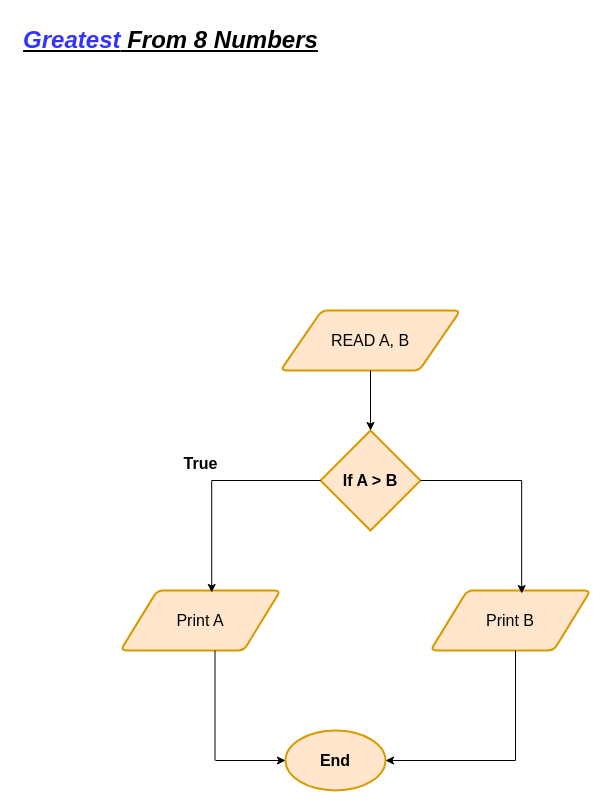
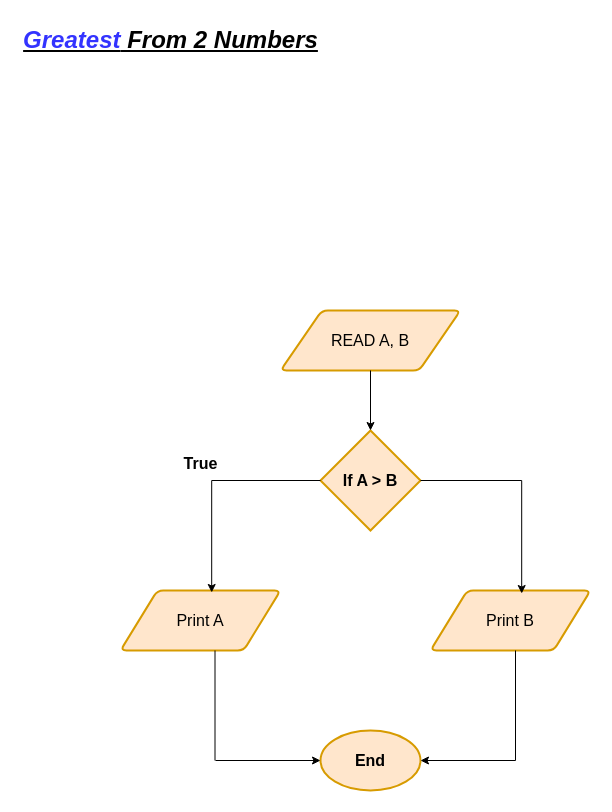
  <mxCell id="0" />
  <mxCell id="1" parent="0" />
  <mxCell id="2" value="READ A, B" style="shape=parallelogram;html=1;strokeWidth=2;perimeter=parallelogramPerimeter;whiteSpace=wrap;rounded=1;arcSize=12;size=0.23;fillColor=#ffe6cc;strokeColor=#d79b00;fontSize=16;" vertex="1" parent="1"><mxGeometry x="280" y="310" width="180" height="60" as="geometry" /></mxCell>
  <mxCell id="3" value="If A &amp;gt; B" style="strokeWidth=2;html=1;shape=mxgraph.flowchart.decision;whiteSpace=wrap;fillColor=#ffe6cc;strokeColor=#d79b00;fontSize=16;fontStyle=1" vertex="1" parent="1"><mxGeometry x="320" y="430" width="100" height="100" as="geometry" /></mxCell>
  <mxCell id="4" value="Print A" style="shape=parallelogram;html=1;strokeWidth=2;perimeter=parallelogramPerimeter;whiteSpace=wrap;rounded=1;arcSize=12;size=0.23;fillColor=#ffe6cc;strokeColor=#d79b00;fontSize=16;" vertex="1" parent="1"><mxGeometry x="120" y="590" width="160" height="60" as="geometry" /></mxCell>
  <mxCell id="5" value="Print B" style="shape=parallelogram;html=1;strokeWidth=2;perimeter=parallelogramPerimeter;whiteSpace=wrap;rounded=1;arcSize=12;size=0.23;fillColor=#ffe6cc;strokeColor=#d79b00;fontSize=16;" vertex="1" parent="1"><mxGeometry x="430" y="590" width="160" height="60" as="geometry" /></mxCell>
- <mxCell id="6" value="End" style="strokeWidth=2;html=1;shape=mxgraph.flowchart.start_1;whiteSpace=wrap;fillColor=#ffe6cc;strokeColor=#d79b00;fontSize=16;fontStyle=1" vertex="1" parent="1"><mxGeometry x="285" y="730" width="100" height="60" as="geometry" /></mxCell>
+ <mxCell id="6" value="End" style="strokeWidth=2;html=1;shape=mxgraph.flowchart.start_1;whiteSpace=wrap;fillColor=#ffe6cc;strokeColor=#d79b00;fontSize=16;fontStyle=1" vertex="1" parent="1"><mxGeometry x="320" y="730" width="100" height="60" as="geometry" /></mxCell>
  <mxCell id="7" style="edgeStyle=orthogonalEdgeStyle;rounded=0;orthogonalLoop=1;jettySize=auto;html=1;entryX=0.5;entryY=0;entryDx=0;entryDy=0;entryPerimeter=0;fontSize=16;" edge="1" parent="1" source="2" target="3"><mxGeometry relative="1" as="geometry" /></mxCell>
  <mxCell id="8" style="edgeStyle=orthogonalEdgeStyle;rounded=0;orthogonalLoop=1;jettySize=auto;html=1;entryX=0.57;entryY=0.033;entryDx=0;entryDy=0;entryPerimeter=0;fontSize=16;" edge="1" parent="1" source="3" target="4"><mxGeometry relative="1" as="geometry" /></mxCell>
  <mxCell id="9" style="edgeStyle=orthogonalEdgeStyle;rounded=0;orthogonalLoop=1;jettySize=auto;html=1;entryX=0.57;entryY=0.05;entryDx=0;entryDy=0;entryPerimeter=0;fontSize=16;" edge="1" parent="1" source="3" target="5"><mxGeometry relative="1" as="geometry" /></mxCell>
  <mxCell id="10" value="" style="endArrow=none;html=1;rounded=0;fontSize=16;" edge="1" parent="1"><mxGeometry width="50" height="50" relative="1" as="geometry"><mxPoint x="214.5" y="760" as="sourcePoint" /><mxPoint x="214.5" y="650" as="targetPoint" /></mxGeometry></mxCell>
  <mxCell id="11" value="" style="endArrow=none;html=1;rounded=0;fontSize=16;" edge="1" parent="1"><mxGeometry width="50" height="50" relative="1" as="geometry"><mxPoint x="515" y="760" as="sourcePoint" /><mxPoint x="515" y="650" as="targetPoint" /></mxGeometry></mxCell>
  <mxCell id="12" value="" style="endArrow=classic;html=1;rounded=0;entryX=0;entryY=0.5;entryDx=0;entryDy=0;entryPerimeter=0;fontSize=16;" edge="1" parent="1" target="6"><mxGeometry width="50" height="50" relative="1" as="geometry"><mxPoint x="215" y="760" as="sourcePoint" /><mxPoint x="265" y="710" as="targetPoint" /></mxGeometry></mxCell>
  <mxCell id="13" value="" style="endArrow=classic;html=1;rounded=0;entryX=1;entryY=0.5;entryDx=0;entryDy=0;entryPerimeter=0;fontSize=16;" edge="1" parent="1" target="6"><mxGeometry width="50" height="50" relative="1" as="geometry"><mxPoint x="515" y="760" as="sourcePoint" /><mxPoint x="565" y="710" as="targetPoint" /></mxGeometry></mxCell>
  <mxCell id="14" value="True" style="text;html=1;align=center;verticalAlign=middle;resizable=0;points=[];autosize=1;strokeColor=none;fillColor=none;fontSize=16;fontStyle=1" vertex="1" parent="1"><mxGeometry x="170" y="448" width="60" height="30" as="geometry" /></mxCell>
- <mxCell id="15" value="&lt;font style=&quot;color: rgb(51, 51, 255);&quot;&gt;Greatest&lt;/font&gt; From 8 Numbers" style="text;html=1;align=center;verticalAlign=middle;resizable=0;points=[];autosize=1;strokeColor=none;fillColor=none;fontSize=24;fontStyle=7" vertex="1" parent="1"><mxGeometry x="20" y="20" width="300" height="40" as="geometry" /></mxCell>
+ <mxCell id="15" value="&lt;font style=&quot;color: rgb(51, 51, 255);&quot;&gt;Greatest&lt;/font&gt; From 2 Numbers" style="text;html=1;align=center;verticalAlign=middle;resizable=0;points=[];autosize=1;strokeColor=none;fillColor=none;fontSize=24;fontStyle=7" vertex="1" parent="1"><mxGeometry x="20" y="20" width="300" height="40" as="geometry" /></mxCell>
